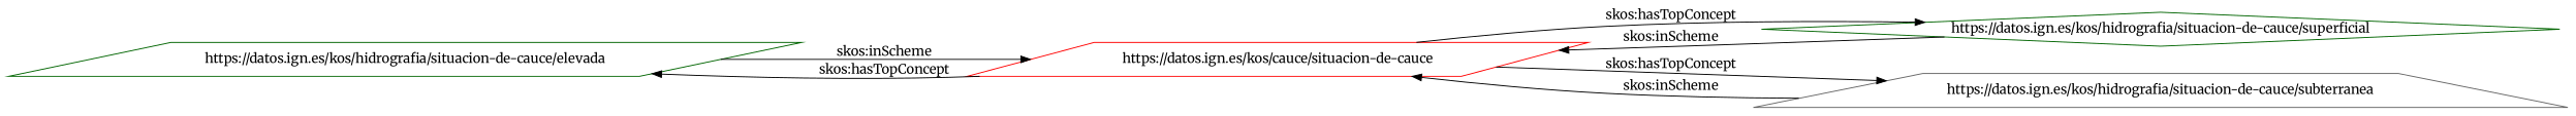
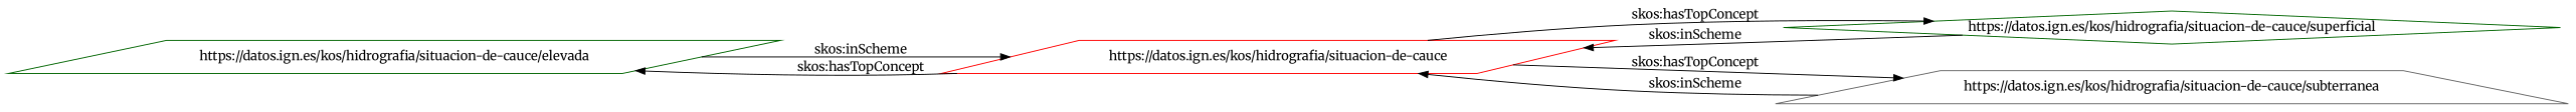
  digraph {
    rankdir=LR
    fontname=Merriweather
    node [color=darkgreen shape=parallelogram fontname=Merriweather]
    edge [fontname=Merriweather]
    "https://datos.ign.es/kos/hidrografia/situacion-de-cauce/elevada"
-   "https://datos.ign.es/kos/hidrografia/situacion-de-cauce" [color=red label="https://datos.ign.es/kos/cauce/situacion-de-cauce"]
+   "https://datos.ign.es/kos/hidrografia/situacion-de-cauce" [color=red]
    "https://datos.ign.es/kos/hidrografia/situacion-de-cauce/superficial" [shape=diamond]
    "https://datos.ign.es/kos/hidrografia/situacion-de-cauce/subterranea" [color=gray40 shape=trapezium]
    "https://datos.ign.es/kos/hidrografia/situacion-de-cauce/elevada" -> "https://datos.ign.es/kos/hidrografia/situacion-de-cauce" [label="skos:inScheme"]
    "https://datos.ign.es/kos/hidrografia/situacion-de-cauce" -> "https://datos.ign.es/kos/hidrografia/situacion-de-cauce/elevada" [label="skos:hasTopConcept"]
    "https://datos.ign.es/kos/hidrografia/situacion-de-cauce" -> "https://datos.ign.es/kos/hidrografia/situacion-de-cauce/superficial" [label="skos:hasTopConcept"]
    "https://datos.ign.es/kos/hidrografia/situacion-de-cauce" -> "https://datos.ign.es/kos/hidrografia/situacion-de-cauce/subterranea" [label="skos:hasTopConcept"]
    "https://datos.ign.es/kos/hidrografia/situacion-de-cauce/superficial" -> "https://datos.ign.es/kos/hidrografia/situacion-de-cauce" [label="skos:inScheme"]
    "https://datos.ign.es/kos/hidrografia/situacion-de-cauce/subterranea" -> "https://datos.ign.es/kos/hidrografia/situacion-de-cauce" [label="skos:inScheme"]
  }
